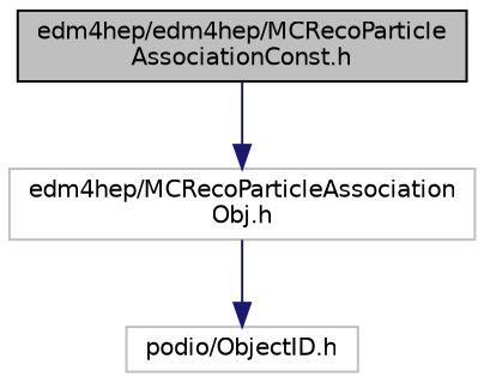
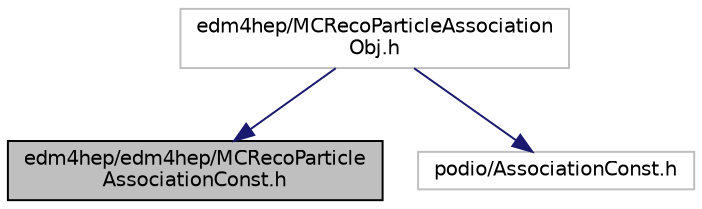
  digraph {
    node [color=grey75 fillcolor=white fontname=Helvetica fontsize=10 shape=record style=filled]
    edge [color=midnightblue fontname=Helvetica fontsize=10 labelfontname=Helvetica labelfontsize=10 style=solid]
    n1 [color=black fillcolor=grey75 fontcolor=black height=0.2 label="edm4hep/edm4hep/MCRecoParticle\lAssociationConst.h" width=0.4]
    n2 [height=0.2 label="edm4hep/MCRecoParticleAssociation\lObj.h" width=0.4]
-   n3 [height=0.2 label="podio/ObjectID.h" width=0.4]
-   n1 -> n2
+   n3 [height=0.2 label="podio/AssociationConst.h" width=0.4]
+   n2 -> n1
    n2 -> n3
  }
